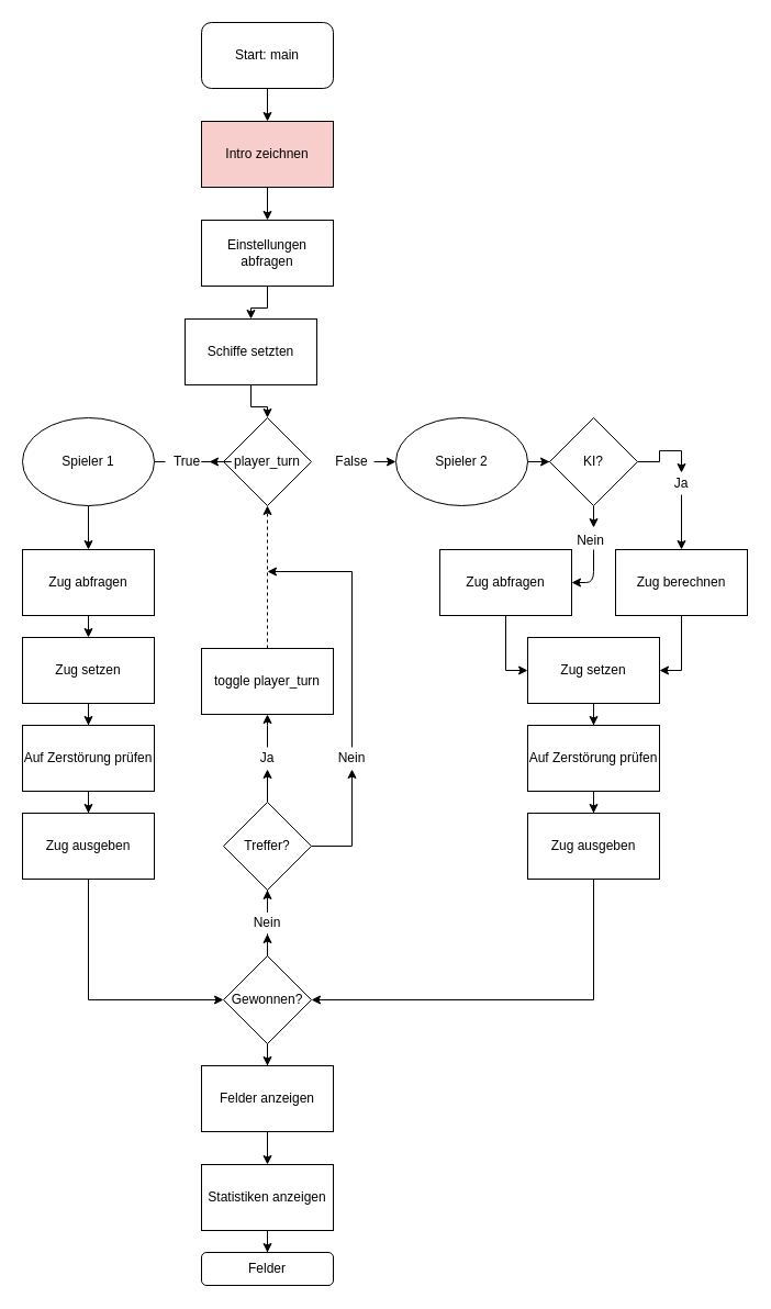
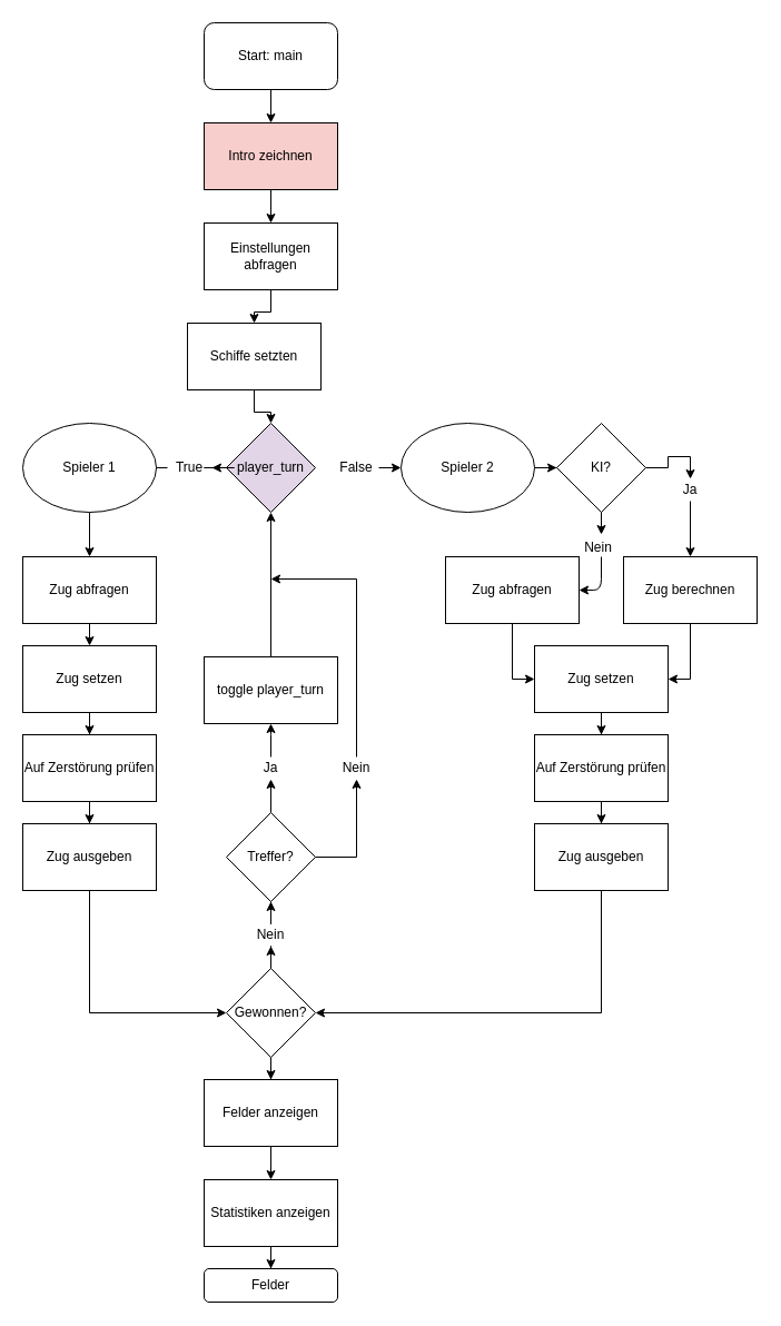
  <mxCell id="0" />
  <mxCell id="1" parent="0" />
  <mxCell id="2" parent="1" style="edgeStyle=orthogonalEdgeStyle;rounded=0;orthogonalLoop=1;jettySize=auto;html=1;" edge="1" target="5" source="3"><mxGeometry as="geometry" relative="1"><mxPoint as="targetPoint" x="243" y="210" /></mxGeometry></mxCell>
  <mxCell id="3" value="Start: main" parent="1" style="rounded=1;whiteSpace=wrap;html=1;gradientColor=none;" vertex="1"><mxGeometry as="geometry" x="183" y="20" width="120" height="60" /></mxCell>
  <mxCell id="4" value="" parent="1" style="edgeStyle=orthogonalEdgeStyle;rounded=0;orthogonalLoop=1;jettySize=auto;html=1;" edge="1" target="7" source="5"><mxGeometry as="geometry" relative="1" /></mxCell>
  <mxCell id="5" value="Intro zeichnen" parent="1" style="rounded=0;whiteSpace=wrap;html=1;fillColor=#f8cecc;" vertex="1"><mxGeometry as="geometry" x="183" y="110" width="120" height="60" /></mxCell>
  <mxCell id="6" value="" parent="1" style="edgeStyle=orthogonalEdgeStyle;rounded=0;orthogonalLoop=1;jettySize=auto;html=1;" edge="1" target="9" source="7"><mxGeometry as="geometry" relative="1" /></mxCell>
  <mxCell id="7" value="Einstellungen abfragen" parent="1" style="rounded=0;whiteSpace=wrap;html=1;" vertex="1"><mxGeometry as="geometry" x="183" y="200" width="120" height="60" /></mxCell>
  <mxCell id="8" parent="1" style="edgeStyle=orthogonalEdgeStyle;rounded=0;orthogonalLoop=1;jettySize=auto;html=1;" edge="1" target="12" source="9"><mxGeometry as="geometry" relative="1"><mxPoint as="targetPoint" x="243" y="440" /></mxGeometry></mxCell>
  <mxCell id="9" value="Schiffe setzten" parent="1" style="rounded=0;whiteSpace=wrap;html=1;" vertex="1"><mxGeometry x="168" y="290" as="geometry" width="120" height="60" /></mxCell>
  <mxCell id="10" parent="1" style="edgeStyle=orthogonalEdgeStyle;rounded=0;orthogonalLoop=1;jettySize=auto;html=1;entryX=0;entryY=0.5;entryDx=0;entryDy=0;" edge="1" source="13"><mxGeometry as="geometry" relative="1"><mxPoint as="targetPoint" x="360" y="420" /></mxGeometry></mxCell>
  <mxCell id="11" parent="1" style="edgeStyle=orthogonalEdgeStyle;rounded=0;orthogonalLoop=1;jettySize=auto;html=1;entryX=1;entryY=0.5;entryDx=0;entryDy=0;" edge="1" source="14"><mxGeometry as="geometry" relative="1"><mxPoint as="targetPoint" x="140" y="420" /></mxGeometry></mxCell>
- <mxCell id="12" value="player_turn" parent="1" style="rhombus;whiteSpace=wrap;html=1;" vertex="1"><mxGeometry as="geometry" x="203" y="380" width="80" height="80" /></mxCell>
+ <mxCell id="12" value="player_turn" parent="1" style="rhombus;whiteSpace=wrap;html=1;fillColor=#e1d5e7;" vertex="1"><mxGeometry as="geometry" x="203" y="380" width="80" height="80" /></mxCell>
  <mxCell id="13" value="False" parent="1" style="text;html=1;strokeColor=none;fillColor=none;align=center;verticalAlign=middle;whiteSpace=wrap;rounded=0;" vertex="1"><mxGeometry as="geometry" x="300" y="410" width="40" height="20" /></mxCell>
  <mxCell id="14" value="True" parent="1" style="text;html=1;strokeColor=none;fillColor=none;align=center;verticalAlign=middle;whiteSpace=wrap;rounded=0;" vertex="1"><mxGeometry as="geometry" x="150" y="410" width="40" height="20" /></mxCell>
  <mxCell id="15" parent="1" style="edgeStyle=orthogonalEdgeStyle;rounded=0;orthogonalLoop=1;jettySize=auto;html=1;entryX=1;entryY=0.5;entryDx=0;entryDy=0;" edge="1" target="14" source="12"><mxGeometry as="geometry" relative="1"><mxPoint as="sourcePoint" x="203" y="420" /><mxPoint as="targetPoint" x="140" y="420" /></mxGeometry></mxCell>
  <mxCell id="16" parent="1" style="edgeStyle=orthogonalEdgeStyle;rounded=0;orthogonalLoop=1;jettySize=auto;html=1;exitX=0.5;exitY=1;exitDx=0;exitDy=0;entryX=0.5;entryY=0;entryDx=0;entryDy=0;" edge="1" target="21" source="17"><mxGeometry as="geometry" relative="1" /></mxCell>
  <mxCell id="17" value="Spieler 1" parent="1" style="ellipse;whiteSpace=wrap;html=1;gradientColor=none;" vertex="1"><mxGeometry as="geometry" x="20" y="380" width="120" height="80" /></mxCell>
  <mxCell id="18" parent="1" style="edgeStyle=orthogonalEdgeStyle;rounded=0;orthogonalLoop=1;jettySize=auto;html=1;entryX=0;entryY=0.5;entryDx=0;entryDy=0;" edge="1" target="38" source="19"><mxGeometry as="geometry" relative="1" /></mxCell>
  <mxCell id="19" value="Spieler 2" parent="1" style="ellipse;whiteSpace=wrap;html=1;gradientColor=none;" vertex="1"><mxGeometry as="geometry" x="360" y="380" width="120" height="80" /></mxCell>
  <mxCell id="20" parent="1" style="edgeStyle=orthogonalEdgeStyle;rounded=0;orthogonalLoop=1;jettySize=auto;html=1;exitX=0.5;exitY=1;exitDx=0;exitDy=0;entryX=0.5;entryY=0;entryDx=0;entryDy=0;" edge="1" target="23" source="21"><mxGeometry as="geometry" relative="1" /></mxCell>
  <mxCell id="21" value="Zug abfragen" parent="1" style="rounded=0;whiteSpace=wrap;html=1;gradientColor=none;" vertex="1"><mxGeometry as="geometry" x="20" y="500" width="120" height="60" /></mxCell>
  <mxCell id="22" value="" parent="1" style="edgeStyle=orthogonalEdgeStyle;rounded=0;orthogonalLoop=1;jettySize=auto;html=1;" edge="1" target="25" source="23"><mxGeometry as="geometry" relative="1" /></mxCell>
  <mxCell id="23" value="Zug setzen" parent="1" style="rounded=0;whiteSpace=wrap;html=1;gradientColor=none;" vertex="1"><mxGeometry as="geometry" x="20" y="580" width="120" height="60" /></mxCell>
  <mxCell id="24" value="" parent="1" style="edgeStyle=orthogonalEdgeStyle;rounded=0;orthogonalLoop=1;jettySize=auto;html=1;" edge="1" target="27" source="25"><mxGeometry as="geometry" relative="1" /></mxCell>
  <mxCell id="25" value="Auf Zerstörung prüfen" parent="1" style="rounded=0;whiteSpace=wrap;html=1;gradientColor=none;" vertex="1"><mxGeometry as="geometry" x="20" y="660" width="120" height="60" /></mxCell>
  <mxCell id="26" parent="1" style="edgeStyle=orthogonalEdgeStyle;rounded=0;orthogonalLoop=1;jettySize=auto;html=1;entryX=0;entryY=0.5;entryDx=0;entryDy=0;" edge="1" target="56" source="27"><mxGeometry as="geometry" relative="1"><Array as="points"><mxPoint x="80" y="910" /></Array></mxGeometry></mxCell>
  <mxCell id="27" value="Zug ausgeben" parent="1" style="rounded=0;whiteSpace=wrap;html=1;gradientColor=none;" vertex="1"><mxGeometry as="geometry" x="20" y="740" width="120" height="60" /></mxCell>
  <mxCell id="28" value="" parent="1" style="edgeStyle=orthogonalEdgeStyle;rounded=0;orthogonalLoop=1;jettySize=auto;html=1;" edge="1" source="33"><mxGeometry as="geometry" relative="1"><mxPoint as="targetPoint" x="243" y="650" /></mxGeometry></mxCell>
  <mxCell id="29" parent="1" style="edgeStyle=orthogonalEdgeStyle;rounded=0;orthogonalLoop=1;jettySize=auto;html=1;" edge="1" source="35"><mxGeometry as="geometry" relative="1"><mxPoint as="targetPoint" x="243" y="520" /><Array as="points"><mxPoint x="320" y="520" /></Array></mxGeometry></mxCell>
  <mxCell id="30" value="Treffer?" parent="1" style="rhombus;whiteSpace=wrap;html=1;gradientColor=none;" vertex="1"><mxGeometry as="geometry" x="203" y="730" width="80" height="80" /></mxCell>
- <mxCell id="31" parent="1" style="edgeStyle=orthogonalEdgeStyle;rounded=0;orthogonalLoop=1;jettySize=auto;html=1;entryX=0.5;entryY=1;entryDx=0;entryDy=0;dashed=1;" edge="1" target="12" source="32"><mxGeometry as="geometry" relative="1" /></mxCell>
+ <mxCell id="31" parent="1" style="edgeStyle=orthogonalEdgeStyle;rounded=0;orthogonalLoop=1;jettySize=auto;html=1;entryX=0.5;entryY=1;entryDx=0;entryDy=0;" edge="1" target="12" source="32"><mxGeometry as="geometry" relative="1" /></mxCell>
  <mxCell id="32" value="toggle player_turn" parent="1" style="rounded=0;whiteSpace=wrap;html=1;gradientColor=none;" vertex="1"><mxGeometry as="geometry" x="183" y="590" width="120" height="60" /></mxCell>
  <mxCell id="33" value="Ja" parent="1" style="text;html=1;strokeColor=none;fillColor=none;align=center;verticalAlign=middle;whiteSpace=wrap;rounded=0;" vertex="1"><mxGeometry as="geometry" x="223" y="680" width="40" height="20" /></mxCell>
  <mxCell id="34" value="" parent="1" style="edgeStyle=orthogonalEdgeStyle;rounded=0;orthogonalLoop=1;jettySize=auto;html=1;" edge="1" target="33" source="30"><mxGeometry as="geometry" relative="1"><mxPoint as="sourcePoint" x="243" y="730" /><mxPoint as="targetPoint" x="243" y="650" /></mxGeometry></mxCell>
  <mxCell id="35" value="Nein" parent="1" style="text;html=1;strokeColor=none;fillColor=none;align=center;verticalAlign=middle;whiteSpace=wrap;rounded=0;" vertex="1"><mxGeometry as="geometry" x="300" y="680" width="40" height="20" /></mxCell>
  <mxCell id="36" parent="1" style="edgeStyle=orthogonalEdgeStyle;rounded=0;orthogonalLoop=1;jettySize=auto;html=1;" edge="1" target="35" source="30"><mxGeometry as="geometry" relative="1"><mxPoint as="targetPoint" x="243" y="520" /><mxPoint as="sourcePoint" x="283" y="770" /><Array as="points"><mxPoint x="320" y="770" /></Array></mxGeometry></mxCell>
  <mxCell id="37" parent="1" style="edgeStyle=orthogonalEdgeStyle;rounded=0;orthogonalLoop=1;jettySize=auto;html=1;entryX=0.5;entryY=0;entryDx=0;entryDy=0;exitX=0.5;exitY=1;exitDx=0;exitDy=0;" edge="1" target="42" source="49"><mxGeometry as="geometry" relative="1"><Array as="points" /></mxGeometry></mxCell>
  <mxCell id="38" value="KI?" parent="1" style="rhombus;whiteSpace=wrap;html=1;gradientColor=none;" vertex="1"><mxGeometry as="geometry" x="500" y="380" width="80" height="80" /></mxCell>
  <mxCell id="39" parent="1" style="edgeStyle=orthogonalEdgeStyle;rounded=0;orthogonalLoop=1;jettySize=auto;html=1;entryX=0;entryY=0.5;entryDx=0;entryDy=0;" edge="1" target="44" source="40"><mxGeometry as="geometry" relative="1" /></mxCell>
  <mxCell id="40" value="Zug abfragen" parent="1" style="rounded=0;whiteSpace=wrap;html=1;gradientColor=none;" vertex="1"><mxGeometry as="geometry" x="400" y="500" width="120" height="60" /></mxCell>
  <mxCell id="41" parent="1" style="edgeStyle=orthogonalEdgeStyle;rounded=0;orthogonalLoop=1;jettySize=auto;html=1;entryX=1;entryY=0.5;entryDx=0;entryDy=0;" edge="1" target="44" source="42"><mxGeometry as="geometry" relative="1" /></mxCell>
  <mxCell id="42" value="Zug berechnen" parent="1" style="rounded=0;whiteSpace=wrap;html=1;gradientColor=none;" vertex="1"><mxGeometry as="geometry" x="560" y="500" width="120" height="60" /></mxCell>
  <mxCell id="43" value="" parent="1" style="edgeStyle=orthogonalEdgeStyle;rounded=0;orthogonalLoop=1;jettySize=auto;html=1;" edge="1" target="46" source="44"><mxGeometry as="geometry" relative="1" /></mxCell>
  <mxCell id="44" value="Zug setzen" parent="1" style="rounded=0;whiteSpace=wrap;html=1;gradientColor=none;" vertex="1"><mxGeometry as="geometry" x="480" y="580" width="120" height="60" /></mxCell>
  <mxCell id="45" value="" parent="1" style="edgeStyle=orthogonalEdgeStyle;rounded=0;orthogonalLoop=1;jettySize=auto;html=1;" edge="1" target="48" source="46"><mxGeometry as="geometry" relative="1" /></mxCell>
  <mxCell id="46" value="Auf Zerstörung prüfen" parent="1" style="rounded=0;whiteSpace=wrap;html=1;gradientColor=none;" vertex="1"><mxGeometry as="geometry" x="480" y="660" width="120" height="60" /></mxCell>
  <mxCell id="47" parent="1" style="edgeStyle=orthogonalEdgeStyle;rounded=0;orthogonalLoop=1;jettySize=auto;html=1;entryX=1;entryY=0.5;entryDx=0;entryDy=0;" edge="1" target="56" source="48"><mxGeometry as="geometry" relative="1"><Array as="points"><mxPoint x="540" y="910" /></Array></mxGeometry></mxCell>
  <mxCell id="48" value="Zug ausgeben" parent="1" style="rounded=0;whiteSpace=wrap;html=1;gradientColor=none;" vertex="1"><mxGeometry as="geometry" x="480" y="740" width="120" height="60" /></mxCell>
  <mxCell id="49" value="Ja" parent="1" style="text;html=1;strokeColor=none;fillColor=none;align=center;verticalAlign=middle;whiteSpace=wrap;rounded=0;" vertex="1"><mxGeometry as="geometry" x="600" y="430" width="40" height="20" /></mxCell>
  <mxCell id="50" parent="1" style="edgeStyle=orthogonalEdgeStyle;rounded=0;orthogonalLoop=1;jettySize=auto;html=1;entryX=0.5;entryY=0;entryDx=0;entryDy=0;" edge="1" target="49" source="38"><mxGeometry as="geometry" relative="1"><mxPoint as="sourcePoint" x="580" y="420" /><mxPoint as="targetPoint" x="620" y="480" /><Array as="points" /></mxGeometry></mxCell>
  <mxCell id="51" parent="1" style="edgeStyle=orthogonalEdgeStyle;rounded=0;orthogonalLoop=1;jettySize=auto;html=1;" edge="1" source="38"><mxGeometry as="geometry" relative="1"><mxPoint as="sourcePoint" x="540" y="460" /><mxPoint as="targetPoint" x="540" y="480" /></mxGeometry></mxCell>
  <mxCell id="52" value="Nein" parent="51" style="text;html=1;resizable=0;points=[];align=center;verticalAlign=middle;labelBackgroundColor=#ffffff;" vertex="1" connectable="0"><mxGeometry as="geometry" relative="1" y="-2"><mxPoint as="offset" x="-2" y="20" /></mxGeometry></mxCell>
  <mxCell id="53" value="" parent="1" style="endArrow=classic;html=1;entryX=1;entryY=0.5;entryDx=0;entryDy=0;" edge="1" target="40"><mxGeometry as="geometry" relative="1" width="50" height="50"><mxPoint as="sourcePoint" x="540" y="500" /><mxPoint as="targetPoint" x="560" y="520" /><Array as="points"><mxPoint x="540" y="530" /></Array></mxGeometry></mxCell>
  <mxCell id="54" parent="1" style="edgeStyle=orthogonalEdgeStyle;rounded=0;orthogonalLoop=1;jettySize=auto;html=1;entryX=0.5;entryY=1;entryDx=0;entryDy=0;" edge="1" target="30" source="57"><mxGeometry as="geometry" relative="1" /></mxCell>
  <mxCell id="55" parent="1" style="edgeStyle=orthogonalEdgeStyle;rounded=0;orthogonalLoop=1;jettySize=auto;html=1;entryX=0.5;entryY=0;entryDx=0;entryDy=0;" edge="1" target="60" source="56"><mxGeometry as="geometry" relative="1" /></mxCell>
  <mxCell id="56" value="Gewonnen?" parent="1" style="rhombus;whiteSpace=wrap;html=1;gradientColor=none;" vertex="1"><mxGeometry as="geometry" x="203" y="870" width="80" height="80" /></mxCell>
  <mxCell id="57" value="Nein" parent="1" style="text;html=1;strokeColor=none;fillColor=none;align=center;verticalAlign=middle;whiteSpace=wrap;rounded=0;" vertex="1"><mxGeometry as="geometry" x="223" y="830" width="40" height="20" /></mxCell>
  <mxCell id="58" parent="1" style="edgeStyle=orthogonalEdgeStyle;rounded=0;orthogonalLoop=1;jettySize=auto;html=1;entryX=0.5;entryY=1;entryDx=0;entryDy=0;" edge="1" target="57" source="56"><mxGeometry as="geometry" relative="1"><mxPoint as="sourcePoint" x="243" y="860" /><mxPoint as="targetPoint" x="243" y="810" /></mxGeometry></mxCell>
  <mxCell id="59" parent="1" style="edgeStyle=orthogonalEdgeStyle;rounded=0;orthogonalLoop=1;jettySize=auto;html=1;entryX=0.5;entryY=0;entryDx=0;entryDy=0;" edge="1" target="62" source="60"><mxGeometry as="geometry" relative="1" /></mxCell>
  <mxCell id="60" value="Felder anzeigen" parent="1" style="rounded=0;whiteSpace=wrap;html=1;gradientColor=none;" vertex="1"><mxGeometry as="geometry" x="183" y="970" width="120" height="60" /></mxCell>
  <mxCell id="61" parent="1" style="edgeStyle=orthogonalEdgeStyle;rounded=0;orthogonalLoop=1;jettySize=auto;html=1;entryX=0.5;entryY=0;entryDx=0;entryDy=0;" edge="1" target="63" source="62"><mxGeometry as="geometry" relative="1" /></mxCell>
  <mxCell id="62" value="Statistiken anzeigen" parent="1" style="rounded=0;whiteSpace=wrap;html=1;gradientColor=none;" vertex="1"><mxGeometry as="geometry" x="183" y="1060" width="120" height="60" /></mxCell>
  <mxCell id="63" value="Felder" parent="1" style="rounded=1;whiteSpace=wrap;html=1;gradientColor=none;" vertex="1"><mxGeometry as="geometry" x="183" y="1140" width="120" height="30" /></mxCell>
